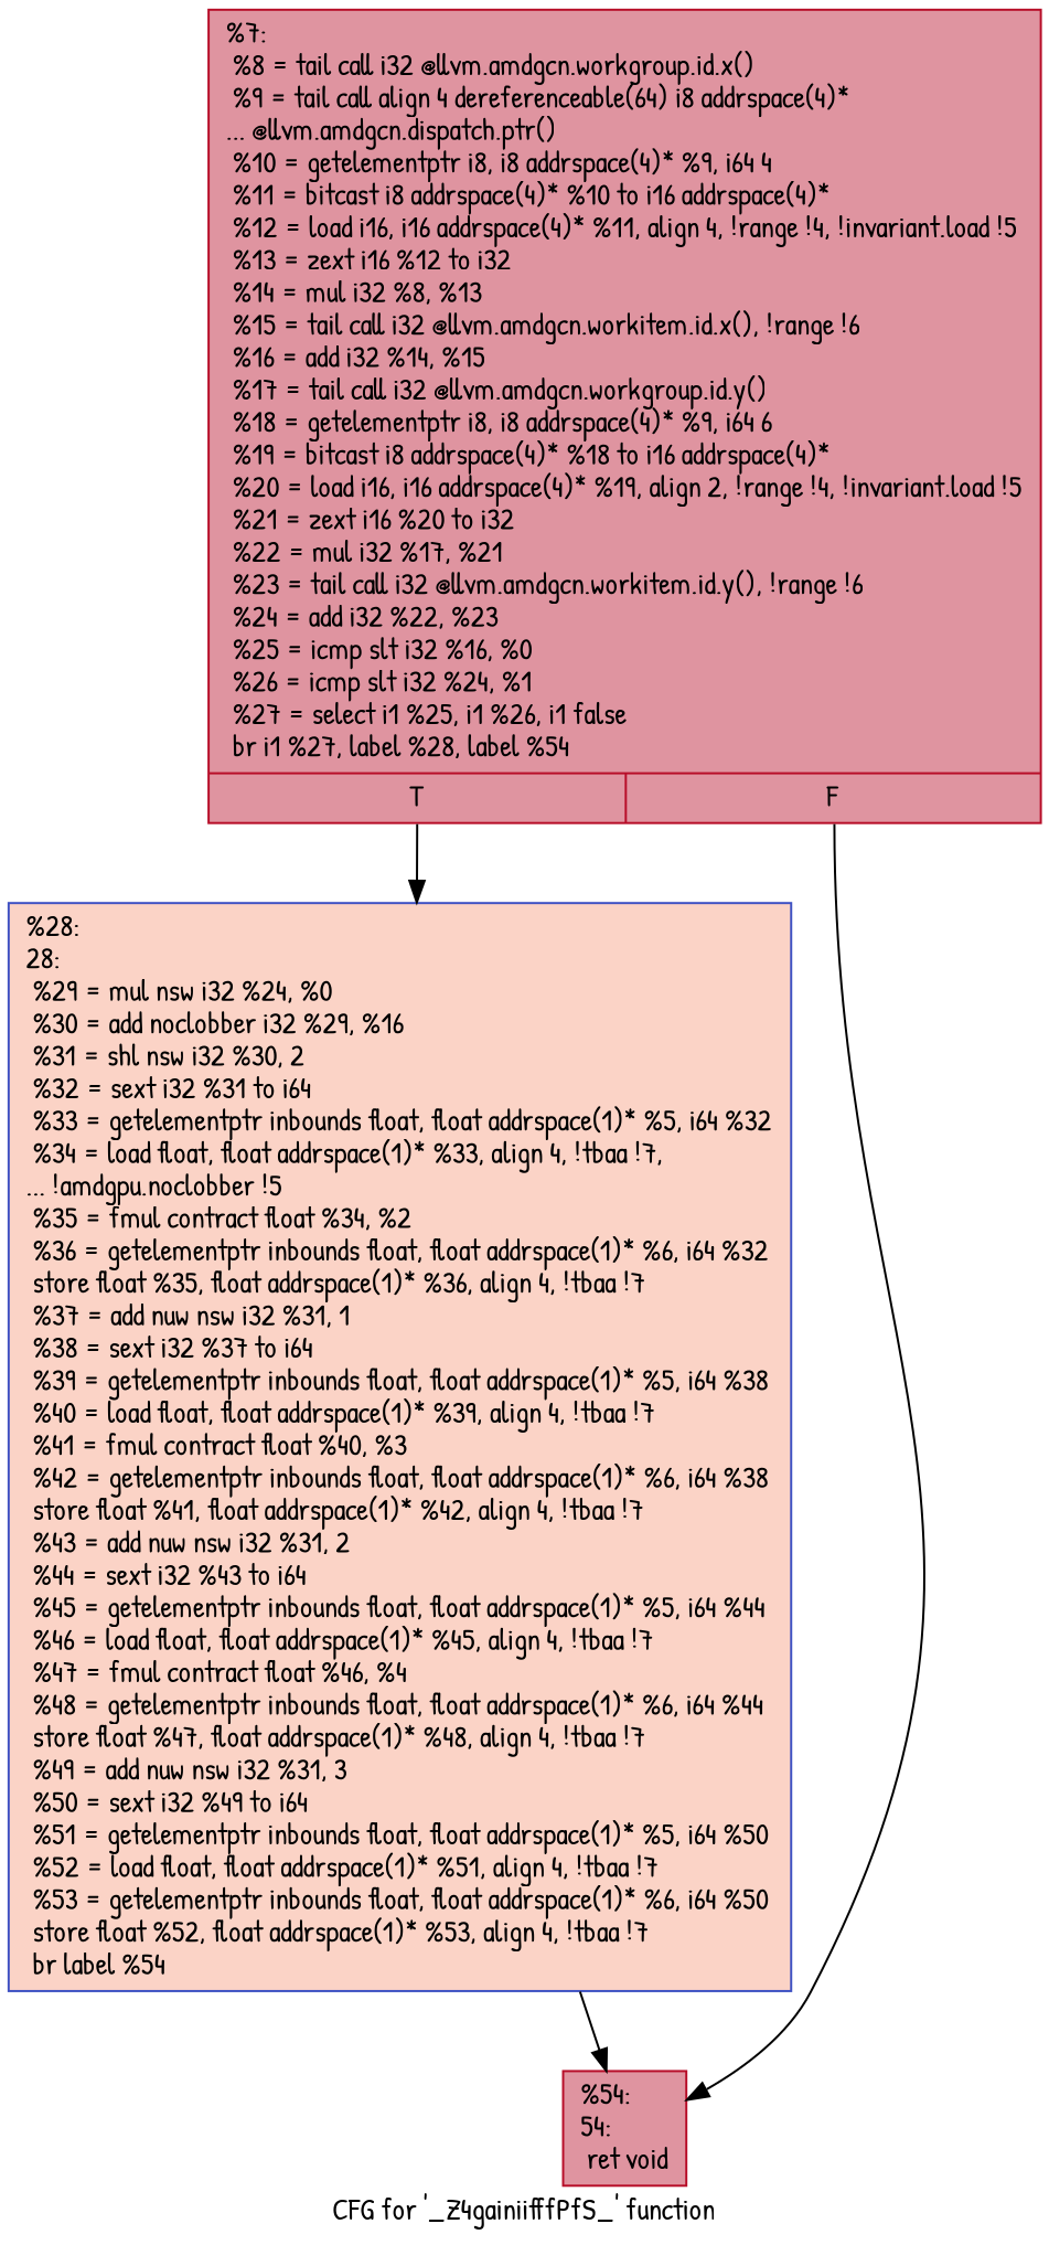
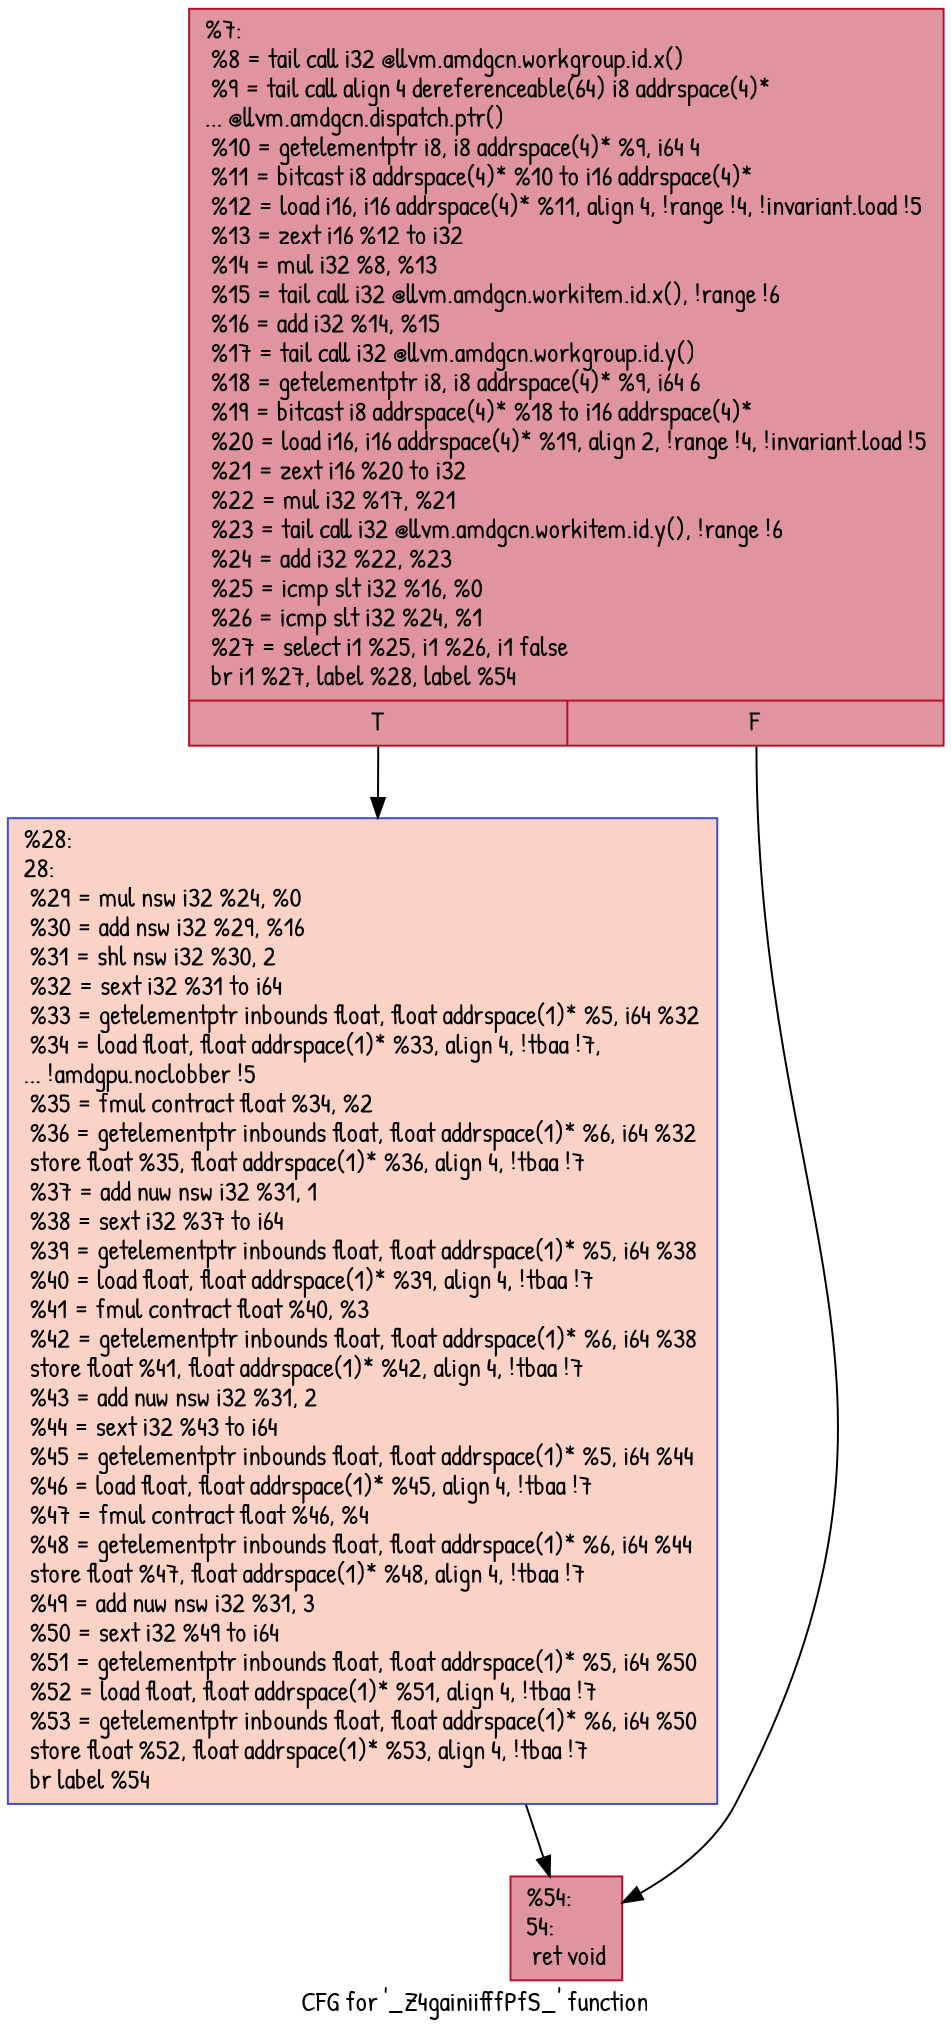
  digraph {
    label="CFG for '_Z4gainiifffPfS_' function"
    fontname="Patrick Hand"
    node [color="#b70d28ff" fillcolor="#b70d2870" shape=record style=filled fontname="Patrick Hand"]
    edge [fontname="Patrick Hand"]
    n1 [label="{%7:\l  %8 = tail call i32 @llvm.amdgcn.workgroup.id.x()\l  %9 = tail call align 4 dereferenceable(64) i8 addrspace(4)*\l... @llvm.amdgcn.dispatch.ptr()\l  %10 = getelementptr i8, i8 addrspace(4)* %9, i64 4\l  %11 = bitcast i8 addrspace(4)* %10 to i16 addrspace(4)*\l  %12 = load i16, i16 addrspace(4)* %11, align 4, !range !4, !invariant.load !5\l  %13 = zext i16 %12 to i32\l  %14 = mul i32 %8, %13\l  %15 = tail call i32 @llvm.amdgcn.workitem.id.x(), !range !6\l  %16 = add i32 %14, %15\l  %17 = tail call i32 @llvm.amdgcn.workgroup.id.y()\l  %18 = getelementptr i8, i8 addrspace(4)* %9, i64 6\l  %19 = bitcast i8 addrspace(4)* %18 to i16 addrspace(4)*\l  %20 = load i16, i16 addrspace(4)* %19, align 2, !range !4, !invariant.load !5\l  %21 = zext i16 %20 to i32\l  %22 = mul i32 %17, %21\l  %23 = tail call i32 @llvm.amdgcn.workitem.id.y(), !range !6\l  %24 = add i32 %22, %23\l  %25 = icmp slt i32 %16, %0\l  %26 = icmp slt i32 %24, %1\l  %27 = select i1 %25, i1 %26, i1 false\l  br i1 %27, label %28, label %54\l|{<s0>T|<s1>F}}"]
-   n2 [color="#3d50c3ff" fillcolor="#f59c7d70" label="{%28:\l28:                                               \l  %29 = mul nsw i32 %24, %0\l  %30 = add noclobber i32 %29, %16\l  %31 = shl nsw i32 %30, 2\l  %32 = sext i32 %31 to i64\l  %33 = getelementptr inbounds float, float addrspace(1)* %5, i64 %32\l  %34 = load float, float addrspace(1)* %33, align 4, !tbaa !7,\l... !amdgpu.noclobber !5\l  %35 = fmul contract float %34, %2\l  %36 = getelementptr inbounds float, float addrspace(1)* %6, i64 %32\l  store float %35, float addrspace(1)* %36, align 4, !tbaa !7\l  %37 = add nuw nsw i32 %31, 1\l  %38 = sext i32 %37 to i64\l  %39 = getelementptr inbounds float, float addrspace(1)* %5, i64 %38\l  %40 = load float, float addrspace(1)* %39, align 4, !tbaa !7\l  %41 = fmul contract float %40, %3\l  %42 = getelementptr inbounds float, float addrspace(1)* %6, i64 %38\l  store float %41, float addrspace(1)* %42, align 4, !tbaa !7\l  %43 = add nuw nsw i32 %31, 2\l  %44 = sext i32 %43 to i64\l  %45 = getelementptr inbounds float, float addrspace(1)* %5, i64 %44\l  %46 = load float, float addrspace(1)* %45, align 4, !tbaa !7\l  %47 = fmul contract float %46, %4\l  %48 = getelementptr inbounds float, float addrspace(1)* %6, i64 %44\l  store float %47, float addrspace(1)* %48, align 4, !tbaa !7\l  %49 = add nuw nsw i32 %31, 3\l  %50 = sext i32 %49 to i64\l  %51 = getelementptr inbounds float, float addrspace(1)* %5, i64 %50\l  %52 = load float, float addrspace(1)* %51, align 4, !tbaa !7\l  %53 = getelementptr inbounds float, float addrspace(1)* %6, i64 %50\l  store float %52, float addrspace(1)* %53, align 4, !tbaa !7\l  br label %54\l}"]
+   n2 [color="#3d50c3ff" fillcolor="#f59c7d70" label="{%28:\l28:                                               \l  %29 = mul nsw i32 %24, %0\l  %30 = add nsw i32 %29, %16\l  %31 = shl nsw i32 %30, 2\l  %32 = sext i32 %31 to i64\l  %33 = getelementptr inbounds float, float addrspace(1)* %5, i64 %32\l  %34 = load float, float addrspace(1)* %33, align 4, !tbaa !7,\l... !amdgpu.noclobber !5\l  %35 = fmul contract float %34, %2\l  %36 = getelementptr inbounds float, float addrspace(1)* %6, i64 %32\l  store float %35, float addrspace(1)* %36, align 4, !tbaa !7\l  %37 = add nuw nsw i32 %31, 1\l  %38 = sext i32 %37 to i64\l  %39 = getelementptr inbounds float, float addrspace(1)* %5, i64 %38\l  %40 = load float, float addrspace(1)* %39, align 4, !tbaa !7\l  %41 = fmul contract float %40, %3\l  %42 = getelementptr inbounds float, float addrspace(1)* %6, i64 %38\l  store float %41, float addrspace(1)* %42, align 4, !tbaa !7\l  %43 = add nuw nsw i32 %31, 2\l  %44 = sext i32 %43 to i64\l  %45 = getelementptr inbounds float, float addrspace(1)* %5, i64 %44\l  %46 = load float, float addrspace(1)* %45, align 4, !tbaa !7\l  %47 = fmul contract float %46, %4\l  %48 = getelementptr inbounds float, float addrspace(1)* %6, i64 %44\l  store float %47, float addrspace(1)* %48, align 4, !tbaa !7\l  %49 = add nuw nsw i32 %31, 3\l  %50 = sext i32 %49 to i64\l  %51 = getelementptr inbounds float, float addrspace(1)* %5, i64 %50\l  %52 = load float, float addrspace(1)* %51, align 4, !tbaa !7\l  %53 = getelementptr inbounds float, float addrspace(1)* %6, i64 %50\l  store float %52, float addrspace(1)* %53, align 4, !tbaa !7\l  br label %54\l}"]
    n3 [label="{%54:\l54:                                               \l  ret void\l}"]
    n1 -> n2 [tailport=s0]
    n1 -> n3 [tailport=s1]
    n2 -> n3
  }
